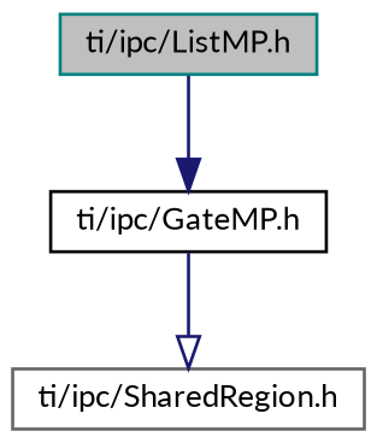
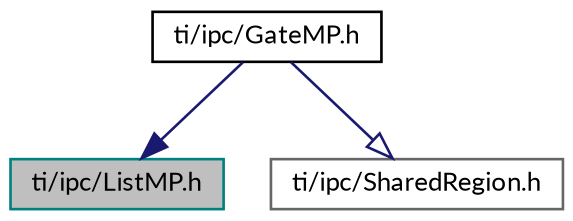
  digraph {
    fontname=Lato
    node [fillcolor=white fontname=Lato fontsize=10 shape=record style=filled]
    edge [color=midnightblue fontname=Lato fontsize=10 labelfontname=Helvetica labelfontsize=10 style=solid]
    n1 [color=teal fillcolor=grey75 fontcolor=black height=0.2 label="ti/ipc/ListMP.h" width=0.4]
    n2 [color=black height=0.2 label="ti/ipc/GateMP.h" width=0.4]
    n3 [color=gray40 height=0.2 label="ti/ipc/SharedRegion.h" width=0.4]
-   n1 -> n2 [arrowhead=normal]
+   n2 -> n1 [arrowhead=normal]
    n2 -> n3 [arrowhead=onormal]
  }
